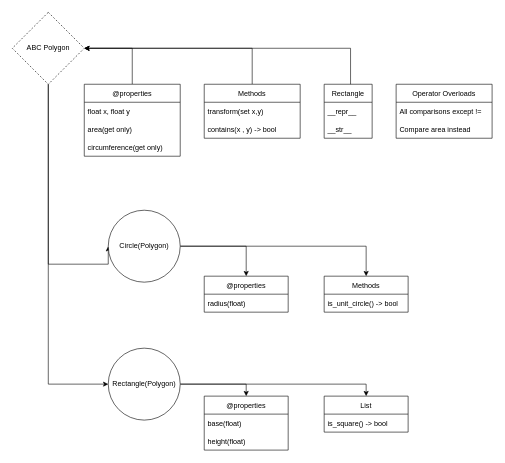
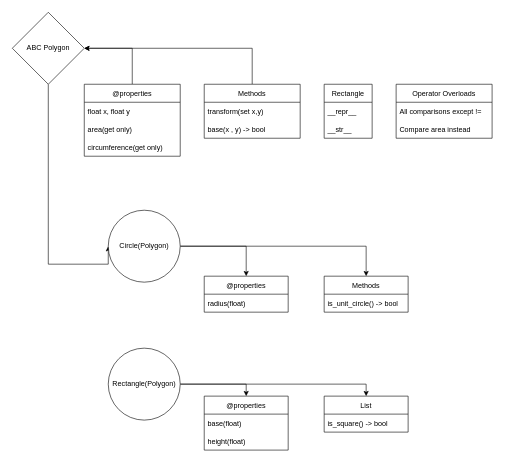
  <mxCell id="0" />
  <mxCell id="1" parent="0" />
  <mxCell id="2" style="edgeStyle=orthogonalEdgeStyle;rounded=0;orthogonalLoop=1;jettySize=auto;html=1;entryX=1;entryY=0.5;entryDx=0;entryDy=0;exitX=0.5;exitY=0;exitDx=0;exitDy=0;" parent="1" source="3" target="9" edge="1"><mxGeometry relative="1" as="geometry" /></mxCell>
  <mxCell id="3" value="@properties" style="swimlane;fontStyle=0;childLayout=stackLayout;horizontal=1;startSize=30;horizontalStack=0;resizeParent=1;resizeParentMax=0;resizeLast=0;collapsible=1;marginBottom=0;" parent="1" vertex="1"><mxGeometry x="140" y="140" width="160" height="120" as="geometry" /></mxCell>
  <mxCell id="4" value="float x, float y" style="text;strokeColor=none;fillColor=none;align=left;verticalAlign=middle;spacingLeft=4;spacingRight=4;overflow=hidden;points=[[0,0.5],[1,0.5]];portConstraint=eastwest;rotatable=0;" parent="3" vertex="1"><mxGeometry y="30" width="160" height="30" as="geometry" /></mxCell>
  <mxCell id="5" value="area(get only)" style="text;strokeColor=none;fillColor=none;align=left;verticalAlign=middle;spacingLeft=4;spacingRight=4;overflow=hidden;points=[[0,0.5],[1,0.5]];portConstraint=eastwest;rotatable=0;" parent="3" vertex="1"><mxGeometry y="60" width="160" height="30" as="geometry" /></mxCell>
  <mxCell id="6" value="circumference(get only)" style="text;strokeColor=none;fillColor=none;align=left;verticalAlign=middle;spacingLeft=4;spacingRight=4;overflow=hidden;points=[[0,0.5],[1,0.5]];portConstraint=eastwest;rotatable=0;" parent="3" vertex="1"><mxGeometry y="90" width="160" height="30" as="geometry" /></mxCell>
  <mxCell id="7" style="edgeStyle=orthogonalEdgeStyle;rounded=0;orthogonalLoop=1;jettySize=auto;html=1;entryX=0;entryY=0.5;entryDx=0;entryDy=0;" parent="1" source="9" target="23" edge="1"><mxGeometry relative="1" as="geometry"><Array as="points"><mxPoint x="80" y="440" /></Array></mxGeometry></mxCell>
- <mxCell id="8" style="edgeStyle=orthogonalEdgeStyle;rounded=0;orthogonalLoop=1;jettySize=auto;html=1;exitX=0.5;exitY=1;exitDx=0;exitDy=0;entryX=0;entryY=0.5;entryDx=0;entryDy=0;" parent="1" source="9" target="26" edge="1"><mxGeometry relative="1" as="geometry"><Array as="points"><mxPoint x="80" y="640" /></Array></mxGeometry></mxCell>
- <mxCell id="9" value="&lt;div&gt;ABC Polygon&lt;/div&gt;" style="rhombus;whiteSpace=wrap;html=1;dashed=1;" parent="1" vertex="1"><mxGeometry x="20" y="20" width="120" height="120" as="geometry" /></mxCell>
+ <mxCell id="9" value="&lt;div&gt;ABC Polygon&lt;/div&gt;" style="rhombus;whiteSpace=wrap;html=1;" parent="1" vertex="1"><mxGeometry x="20" y="20" width="120" height="120" as="geometry" /></mxCell>
  <mxCell id="10" value="Operator Overloads" style="swimlane;fontStyle=0;childLayout=stackLayout;horizontal=1;startSize=30;horizontalStack=0;resizeParent=1;resizeParentMax=0;resizeLast=0;collapsible=1;marginBottom=0;rotatable=0;deletable=0;" parent="1" vertex="1"><mxGeometry x="660" y="140" width="160" height="90" as="geometry"><mxRectangle x="520" y="200" width="150" height="30" as="alternateBounds" /></mxGeometry></mxCell>
  <mxCell id="11" value="All comparisons except !=" style="text;strokeColor=none;fillColor=none;align=left;verticalAlign=middle;spacingLeft=4;spacingRight=4;overflow=hidden;points=[[0,0.5],[1,0.5]];portConstraint=eastwest;rotatable=0;" parent="10" vertex="1"><mxGeometry y="30" width="160" height="30" as="geometry" /></mxCell>
  <mxCell id="12" value="Compare area instead" style="text;strokeColor=none;fillColor=none;align=left;verticalAlign=middle;spacingLeft=4;spacingRight=4;overflow=hidden;points=[[0,0.5],[1,0.5]];portConstraint=eastwest;rotatable=0;" parent="10" vertex="1"><mxGeometry y="60" width="160" height="30" as="geometry" /></mxCell>
- <mxCell id="13" style="edgeStyle=orthogonalEdgeStyle;rounded=0;orthogonalLoop=1;jettySize=auto;html=1;entryX=1;entryY=0.5;entryDx=0;entryDy=0;exitX=0.55;exitY=0.011;exitDx=0;exitDy=0;exitPerimeter=0;" parent="1" source="14" target="9" edge="1"><mxGeometry relative="1" as="geometry" /></mxCell>
  <mxCell id="14" value="Rectangle" style="swimlane;fontStyle=0;childLayout=stackLayout;horizontal=1;startSize=30;horizontalStack=0;resizeParent=1;resizeParentMax=0;resizeLast=0;collapsible=1;marginBottom=0;" parent="1" vertex="1"><mxGeometry x="540" y="140" width="80" height="90" as="geometry" /></mxCell>
  <mxCell id="15" value="__repr__" style="text;strokeColor=none;fillColor=none;align=left;verticalAlign=middle;spacingLeft=4;spacingRight=4;overflow=hidden;points=[[0,0.5],[1,0.5]];portConstraint=eastwest;rotatable=0;" parent="14" vertex="1"><mxGeometry y="30" width="80" height="30" as="geometry" /></mxCell>
  <mxCell id="16" value="__str__" style="text;strokeColor=none;fillColor=none;align=left;verticalAlign=middle;spacingLeft=4;spacingRight=4;overflow=hidden;points=[[0,0.5],[1,0.5]];portConstraint=eastwest;rotatable=0;" parent="14" vertex="1"><mxGeometry y="60" width="80" height="30" as="geometry" /></mxCell>
  <mxCell id="17" style="edgeStyle=orthogonalEdgeStyle;rounded=0;orthogonalLoop=1;jettySize=auto;html=1;entryX=1;entryY=0.5;entryDx=0;entryDy=0;exitX=0.5;exitY=0;exitDx=0;exitDy=0;" parent="1" source="18" target="9" edge="1"><mxGeometry relative="1" as="geometry" /></mxCell>
  <mxCell id="18" value="Methods" style="swimlane;fontStyle=0;childLayout=stackLayout;horizontal=1;startSize=30;horizontalStack=0;resizeParent=1;resizeParentMax=0;resizeLast=0;collapsible=1;marginBottom=0;" parent="1" vertex="1"><mxGeometry x="340" y="140" width="160" height="90" as="geometry" /></mxCell>
  <mxCell id="19" value="transform(set x,y)" style="text;strokeColor=none;fillColor=none;align=left;verticalAlign=middle;spacingLeft=4;spacingRight=4;overflow=hidden;points=[[0,0.5],[1,0.5]];portConstraint=eastwest;rotatable=0;" parent="18" vertex="1"><mxGeometry y="30" width="160" height="30" as="geometry" /></mxCell>
- <mxCell id="20" value="contains(x , y) -&gt; bool" style="text;strokeColor=none;fillColor=none;align=left;verticalAlign=middle;spacingLeft=4;spacingRight=4;overflow=hidden;points=[[0,0.5],[1,0.5]];portConstraint=eastwest;rotatable=0;" parent="18" vertex="1"><mxGeometry y="60" width="160" height="30" as="geometry" /></mxCell>
+ <mxCell id="20" value="base(x , y) -&gt; bool" style="text;strokeColor=none;fillColor=none;align=left;verticalAlign=middle;spacingLeft=4;spacingRight=4;overflow=hidden;points=[[0,0.5],[1,0.5]];portConstraint=eastwest;rotatable=0;" parent="18" vertex="1"><mxGeometry y="60" width="160" height="30" as="geometry" /></mxCell>
  <mxCell id="21" style="edgeStyle=orthogonalEdgeStyle;rounded=0;orthogonalLoop=1;jettySize=auto;html=1;entryX=0.5;entryY=0;entryDx=0;entryDy=0;" edge="1" parent="1" source="23" target="27"><mxGeometry relative="1" as="geometry" /></mxCell>
  <mxCell id="22" style="edgeStyle=orthogonalEdgeStyle;rounded=0;orthogonalLoop=1;jettySize=auto;html=1;entryX=0.5;entryY=0;entryDx=0;entryDy=0;" edge="1" parent="1" source="23" target="29"><mxGeometry relative="1" as="geometry" /></mxCell>
  <mxCell id="23" value="Circle(Polygon)" style="ellipse;whiteSpace=wrap;html=1;aspect=fixed;" parent="1" vertex="1"><mxGeometry x="180" y="350" width="120" height="120" as="geometry" /></mxCell>
  <mxCell id="24" style="edgeStyle=orthogonalEdgeStyle;rounded=0;orthogonalLoop=1;jettySize=auto;html=1;entryX=0.5;entryY=0;entryDx=0;entryDy=0;" edge="1" parent="1" source="26" target="31"><mxGeometry relative="1" as="geometry" /></mxCell>
  <mxCell id="25" style="edgeStyle=orthogonalEdgeStyle;rounded=0;orthogonalLoop=1;jettySize=auto;html=1;entryX=0.5;entryY=0;entryDx=0;entryDy=0;" edge="1" parent="1" source="26" target="34"><mxGeometry relative="1" as="geometry" /></mxCell>
  <mxCell id="26" value="Rectangle(Polygon)" style="ellipse;whiteSpace=wrap;html=1;aspect=fixed;" parent="1" vertex="1"><mxGeometry x="180" y="580" width="120" height="120" as="geometry" /></mxCell>
  <mxCell id="27" value="@properties" style="swimlane;fontStyle=0;childLayout=stackLayout;horizontal=1;startSize=30;horizontalStack=0;resizeParent=1;resizeParentMax=0;resizeLast=0;collapsible=1;marginBottom=0;" vertex="1" parent="1"><mxGeometry x="340" y="460" width="140" height="60" as="geometry" /></mxCell>
  <mxCell id="28" value="radius(float)" style="text;strokeColor=none;fillColor=none;align=left;verticalAlign=middle;spacingLeft=4;spacingRight=4;overflow=hidden;points=[[0,0.5],[1,0.5]];portConstraint=eastwest;rotatable=0;" vertex="1" parent="27"><mxGeometry y="30" width="140" height="30" as="geometry" /></mxCell>
  <mxCell id="29" value="Methods" style="swimlane;fontStyle=0;childLayout=stackLayout;horizontal=1;startSize=30;horizontalStack=0;resizeParent=1;resizeParentMax=0;resizeLast=0;collapsible=1;marginBottom=0;" vertex="1" parent="1"><mxGeometry x="540" y="460" width="140" height="60" as="geometry" /></mxCell>
  <mxCell id="30" value="is_unit_circle() -&gt; bool" style="text;strokeColor=none;fillColor=none;align=left;verticalAlign=middle;spacingLeft=4;spacingRight=4;overflow=hidden;points=[[0,0.5],[1,0.5]];portConstraint=eastwest;rotatable=0;" vertex="1" parent="29"><mxGeometry y="30" width="140" height="30" as="geometry" /></mxCell>
  <mxCell id="31" value="@properties" style="swimlane;fontStyle=0;childLayout=stackLayout;horizontal=1;startSize=30;horizontalStack=0;resizeParent=1;resizeParentMax=0;resizeLast=0;collapsible=1;marginBottom=0;" vertex="1" parent="1"><mxGeometry x="340" y="660" width="140" height="90" as="geometry" /></mxCell>
  <mxCell id="32" value="base(float)" style="text;strokeColor=none;fillColor=none;align=left;verticalAlign=middle;spacingLeft=4;spacingRight=4;overflow=hidden;points=[[0,0.5],[1,0.5]];portConstraint=eastwest;rotatable=0;" vertex="1" parent="31"><mxGeometry y="30" width="140" height="30" as="geometry" /></mxCell>
  <mxCell id="33" value="height(float)" style="text;strokeColor=none;fillColor=none;align=left;verticalAlign=middle;spacingLeft=4;spacingRight=4;overflow=hidden;points=[[0,0.5],[1,0.5]];portConstraint=eastwest;rotatable=0;" vertex="1" parent="31"><mxGeometry y="60" width="140" height="30" as="geometry" /></mxCell>
  <mxCell id="34" value="List" style="swimlane;fontStyle=0;childLayout=stackLayout;horizontal=1;startSize=30;horizontalStack=0;resizeParent=1;resizeParentMax=0;resizeLast=0;collapsible=1;marginBottom=0;" vertex="1" parent="1"><mxGeometry x="540" y="660" width="140" height="60" as="geometry" /></mxCell>
  <mxCell id="35" value="is_square() -&gt; bool" style="text;strokeColor=none;fillColor=none;align=left;verticalAlign=middle;spacingLeft=4;spacingRight=4;overflow=hidden;points=[[0,0.5],[1,0.5]];portConstraint=eastwest;rotatable=0;" vertex="1" parent="34"><mxGeometry y="30" width="140" height="30" as="geometry" /></mxCell>
